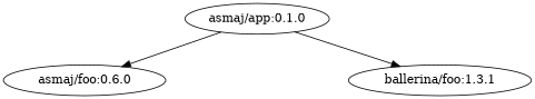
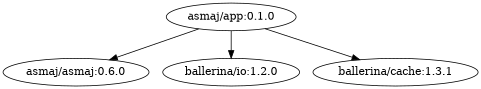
  digraph {
-   "asmaj/foo:0.6.0" [error=true]
+   "asmaj/foo:0.6.0" [error=true label="asmaj/asmaj:0.6.0"]
    "asmaj/app:0.1.0"
-   "ballerina/cache:1.3.1" [label="ballerina/foo:1.3.1"]
+   "ballerina/io:1.2.0"
+   "ballerina/cache:1.3.1"
    "asmaj/app:0.1.0" -> "asmaj/foo:0.6.0"
+   "asmaj/app:0.1.0" -> "ballerina/io:1.2.0"
    "asmaj/app:0.1.0" -> "ballerina/cache:1.3.1"
  }
